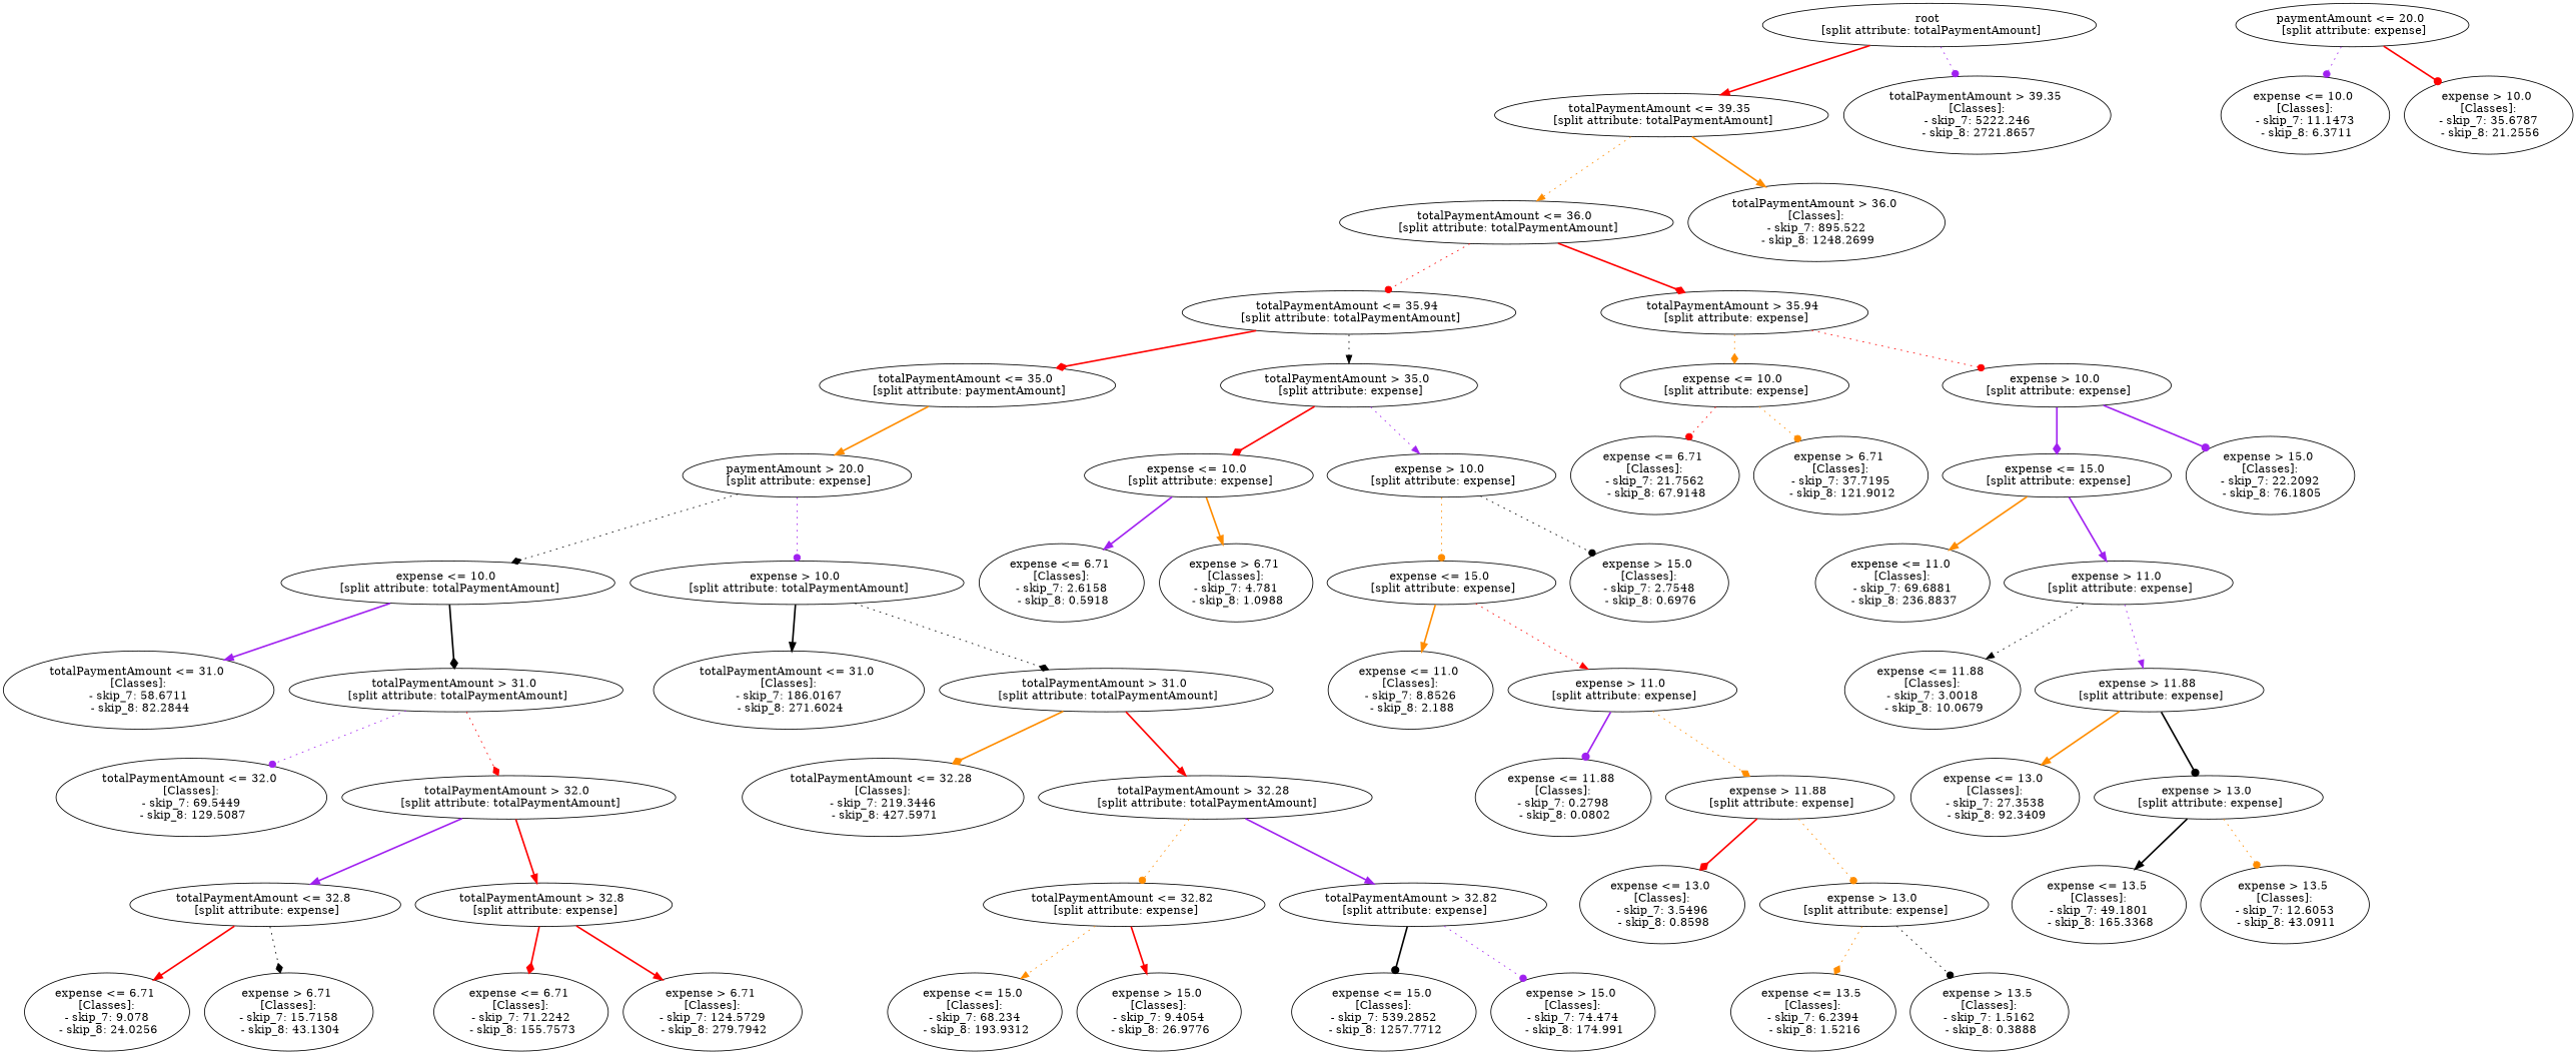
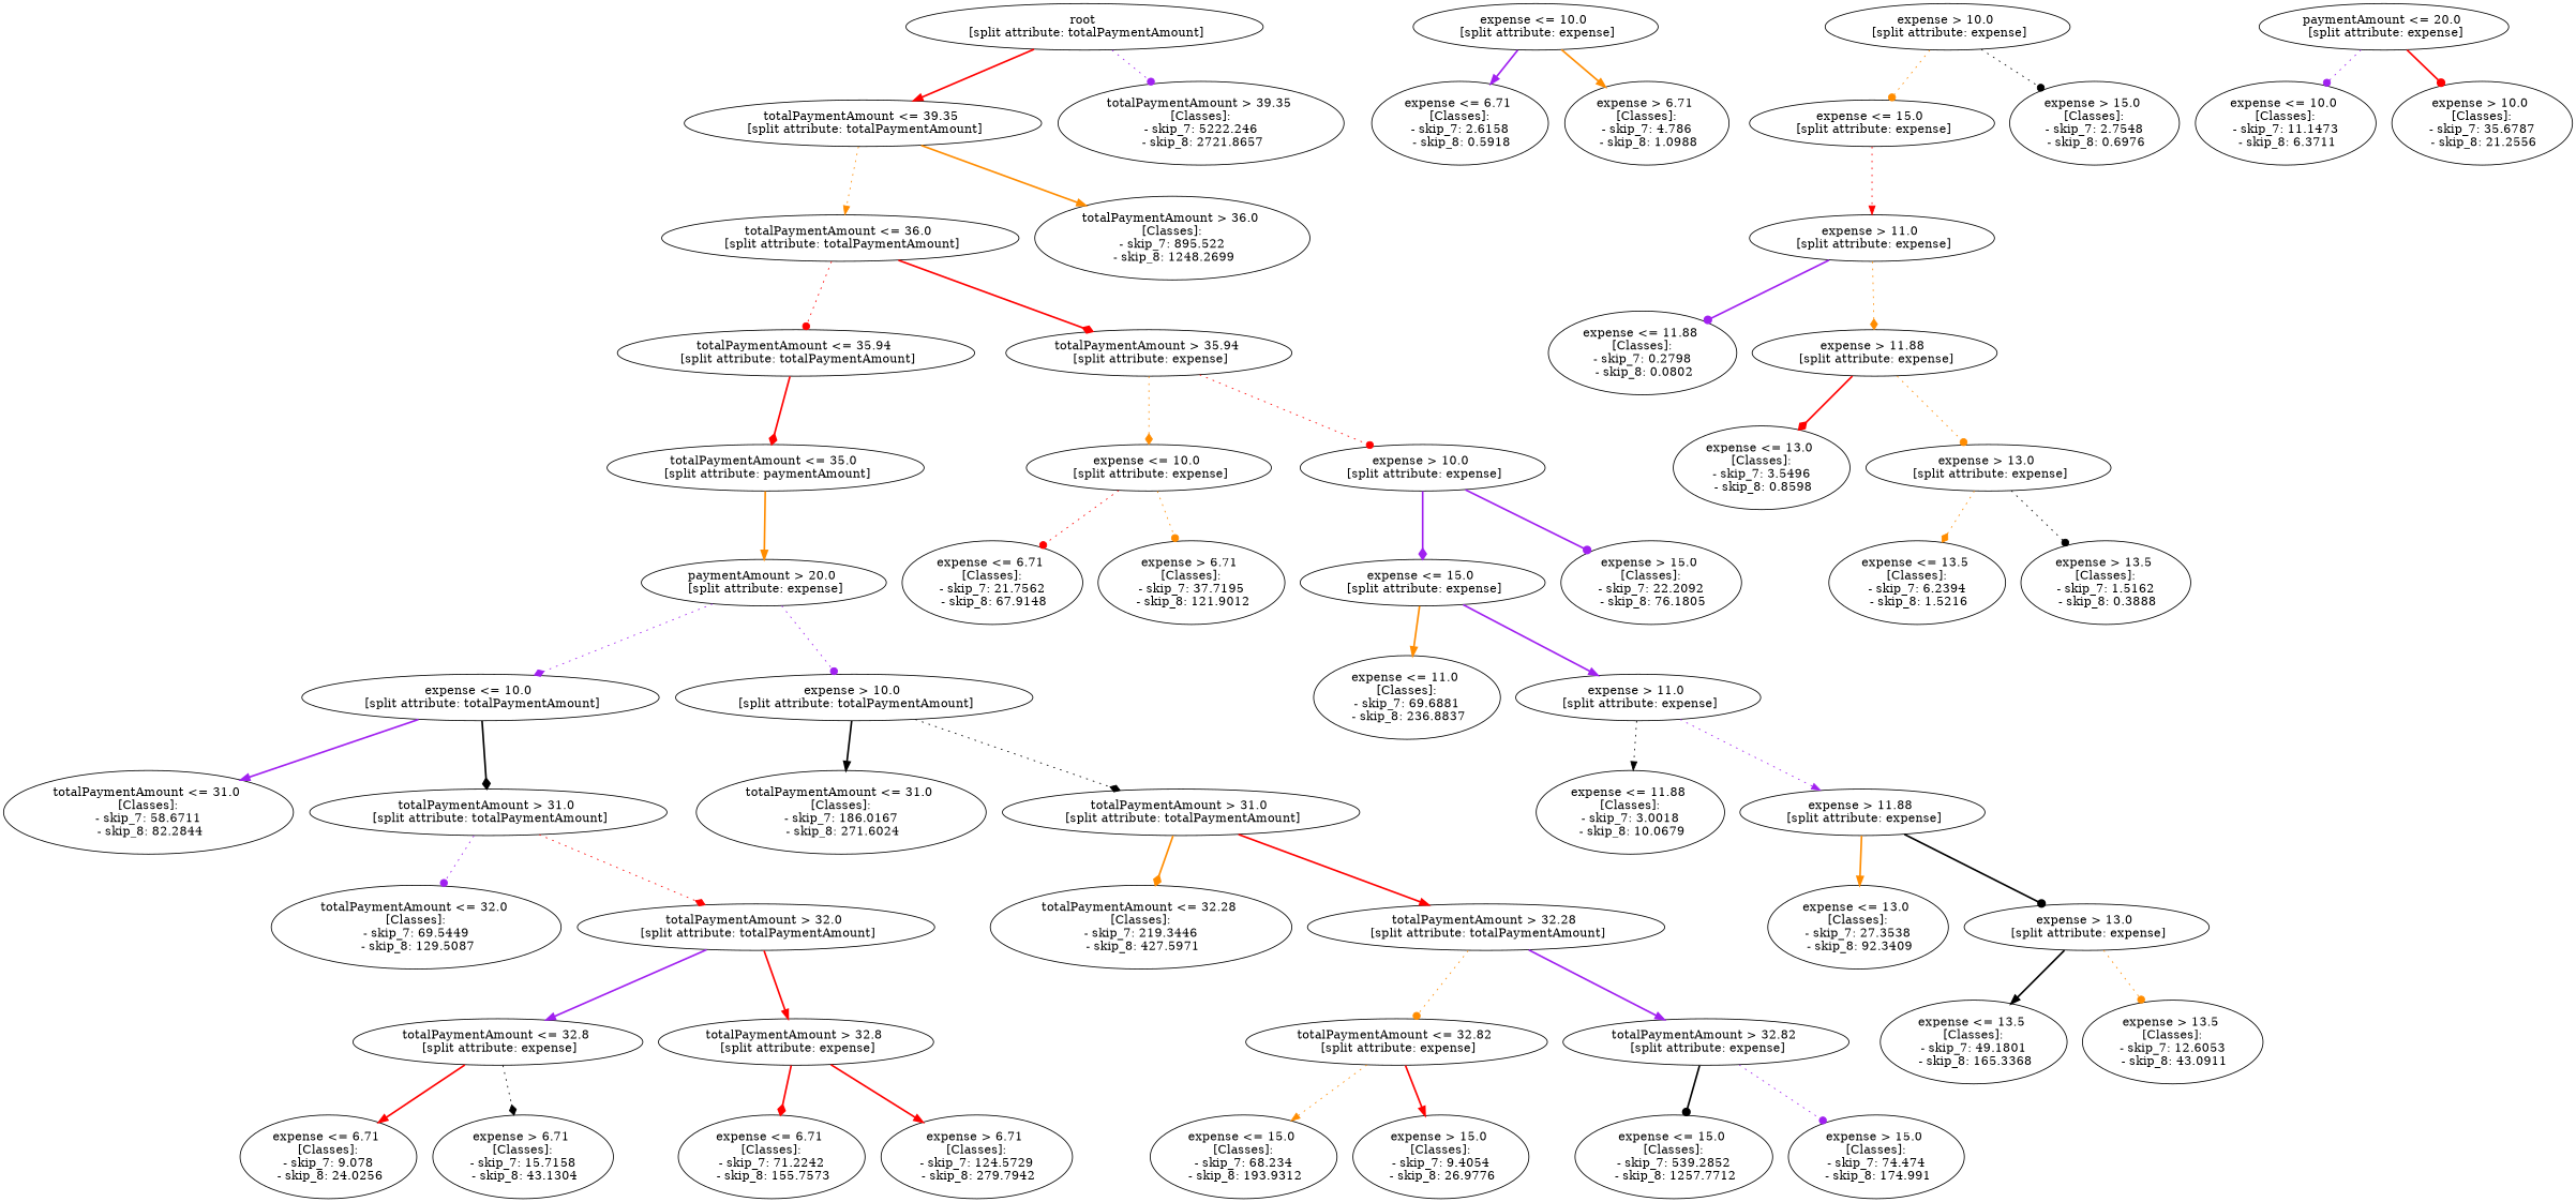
  digraph {
    edge [arrowhead=normal color=red style=bold]
    n1 [label="root \n [split attribute: totalPaymentAmount]"]
    n2 [label="totalPaymentAmount <= 39.35 \n [split attribute: totalPaymentAmount]"]
    n3 [label="totalPaymentAmount > 39.35 \n [Classes]: \n - skip_7: 5222.246 \n - skip_8: 2721.8657"]
    n4 [label="totalPaymentAmount <= 36.0 \n [split attribute: totalPaymentAmount]"]
    n5 [label="totalPaymentAmount > 36.0 \n [Classes]: \n - skip_7: 895.522 \n - skip_8: 1248.2699"]
    n6 [label="totalPaymentAmount <= 35.94 \n [split attribute: totalPaymentAmount]"]
    n7 [label="totalPaymentAmount > 35.94 \n [split attribute: expense]"]
    n8 [label="totalPaymentAmount <= 35.0 \n [split attribute: paymentAmount]"]
-   n9 [label="totalPaymentAmount > 35.0 \n [split attribute: expense]"]
    n10 [label="expense <= 10.0 \n [split attribute: expense]"]
    n11 [label="expense > 10.0 \n [split attribute: expense]"]
    n12 [label="paymentAmount > 20.0 \n [split attribute: expense]"]
    n13 [label="expense <= 10.0 \n [split attribute: expense]"]
    n14 [label="expense > 10.0 \n [split attribute: expense]"]
    n15 [label="paymentAmount <= 20.0 \n [split attribute: expense]"]
    n16 [label="expense <= 10.0 \n [Classes]: \n - skip_7: 11.1473 \n - skip_8: 6.3711"]
    n17 [label="expense > 10.0 \n [Classes]: \n - skip_7: 35.6787 \n - skip_8: 21.2556"]
    n18 [label="expense <= 10.0 \n [split attribute: totalPaymentAmount]"]
    n19 [label="expense > 10.0 \n [split attribute: totalPaymentAmount]"]
    n20 [label="totalPaymentAmount <= 31.0 \n [Classes]: \n - skip_7: 58.6711 \n - skip_8: 82.2844"]
    n21 [label="totalPaymentAmount > 31.0 \n [split attribute: totalPaymentAmount]"]
    n22 [label="totalPaymentAmount <= 31.0 \n [Classes]: \n - skip_7: 186.0167 \n - skip_8: 271.6024"]
    n23 [label="totalPaymentAmount > 31.0 \n [split attribute: totalPaymentAmount]"]
    n24 [label="totalPaymentAmount <= 32.0 \n [Classes]: \n - skip_7: 69.5449 \n - skip_8: 129.5087"]
    n25 [label="totalPaymentAmount > 32.0 \n [split attribute: totalPaymentAmount]"]
    n26 [label="totalPaymentAmount <= 32.8 \n [split attribute: expense]"]
    n27 [label="totalPaymentAmount > 32.8 \n [split attribute: expense]"]
    n28 [label="expense <= 6.71 \n [Classes]: \n - skip_7: 9.078 \n - skip_8: 24.0256"]
    n29 [label="expense > 6.71 \n [Classes]: \n - skip_7: 15.7158 \n - skip_8: 43.1304"]
    n30 [label="expense <= 6.71 \n [Classes]: \n - skip_7: 71.2242 \n - skip_8: 155.7573"]
    n31 [label="expense > 6.71 \n [Classes]: \n - skip_7: 124.5729 \n - skip_8: 279.7942"]
    n32 [label="totalPaymentAmount <= 32.28 \n [Classes]: \n - skip_7: 219.3446 \n - skip_8: 427.5971"]
    n33 [label="totalPaymentAmount > 32.28 \n [split attribute: totalPaymentAmount]"]
    n34 [label="totalPaymentAmount <= 32.82 \n [split attribute: expense]"]
    n35 [label="totalPaymentAmount > 32.82 \n [split attribute: expense]"]
    n36 [label="expense <= 15.0 \n [Classes]: \n - skip_7: 68.234 \n - skip_8: 193.9312"]
    n37 [label="expense > 15.0 \n [Classes]: \n - skip_7: 9.4054 \n - skip_8: 26.9776"]
    n38 [label="expense <= 15.0 \n [Classes]: \n - skip_7: 539.2852 \n - skip_8: 1257.7712"]
    n39 [label="expense > 15.0 \n [Classes]: \n - skip_7: 74.474 \n - skip_8: 174.991"]
    n40 [label="expense <= 6.71 \n [Classes]: \n - skip_7: 2.6158 \n - skip_8: 0.5918"]
-   n41 [label="expense > 6.71 \n [Classes]: \n - skip_7: 4.781 \n - skip_8: 1.0988"]
+   n41 [label="expense > 6.71 \n [Classes]: \n - skip_7: 4.786 \n - skip_8: 1.0988"]
    n42 [label="expense <= 15.0 \n [split attribute: expense]"]
    n43 [label="expense > 15.0 \n [Classes]: \n - skip_7: 2.7548 \n - skip_8: 0.6976"]
-   n44 [label="expense <= 11.0 \n [Classes]: \n - skip_7: 8.8526 \n - skip_8: 2.188"]
    n45 [label="expense > 11.0 \n [split attribute: expense]"]
    n46 [label="expense <= 11.88 \n [Classes]: \n - skip_7: 0.2798 \n - skip_8: 0.0802"]
    n47 [label="expense > 11.88 \n [split attribute: expense]"]
    n48 [label="expense <= 13.0 \n [Classes]: \n - skip_7: 3.5496 \n - skip_8: 0.8598"]
    n49 [label="expense > 13.0 \n [split attribute: expense]"]
    n50 [label="expense <= 13.5 \n [Classes]: \n - skip_7: 6.2394 \n - skip_8: 1.5216"]
    n51 [label="expense > 13.5 \n [Classes]: \n - skip_7: 1.5162 \n - skip_8: 0.3888"]
    n52 [label="expense <= 6.71 \n [Classes]: \n - skip_7: 21.7562 \n - skip_8: 67.9148"]
    n53 [label="expense > 6.71 \n [Classes]: \n - skip_7: 37.7195 \n - skip_8: 121.9012"]
    n54 [label="expense <= 15.0 \n [split attribute: expense]"]
    n55 [label="expense > 15.0 \n [Classes]: \n - skip_7: 22.2092 \n - skip_8: 76.1805"]
    n56 [label="expense <= 11.0 \n [Classes]: \n - skip_7: 69.6881 \n - skip_8: 236.8837"]
    n57 [label="expense > 11.0 \n [split attribute: expense]"]
    n58 [label="expense <= 11.88 \n [Classes]: \n - skip_7: 3.0018 \n - skip_8: 10.0679"]
    n59 [label="expense > 11.88 \n [split attribute: expense]"]
    n60 [label="expense <= 13.0 \n [Classes]: \n - skip_7: 27.3538 \n - skip_8: 92.3409"]
    n61 [label="expense > 13.0 \n [split attribute: expense]"]
    n62 [label="expense <= 13.5 \n [Classes]: \n - skip_7: 49.1801 \n - skip_8: 165.3368"]
    n63 [label="expense > 13.5 \n [Classes]: \n - skip_7: 12.6053 \n - skip_8: 43.0911"]
    n1 -> n2
    n1 -> n3 [arrowhead=dot color=purple style=dotted]
    n2 -> n4 [color=darkorange style=dotted]
    n2 -> n5 [color=darkorange]
    n4 -> n6 [arrowhead=dot style=dotted]
    n4 -> n7 [arrowhead=diamond]
    n6 -> n8 [arrowhead=diamond]
-   n6 -> n9 [color=black style=dotted]
    n7 -> n10 [arrowhead=diamond color=darkorange style=dotted]
    n7 -> n11 [arrowhead=dot style=dotted]
    n8 -> n12 [color=darkorange]
-   n9 -> n13 [arrowhead=diamond]
-   n9 -> n14 [color=purple style=dotted]
    n10 -> n52 [arrowhead=dot style=dotted]
    n10 -> n53 [arrowhead=dot color=darkorange style=dotted]
    n11 -> n54 [arrowhead=diamond color=purple]
    n11 -> n55 [arrowhead=dot color=purple]
-   n12 -> n18 [arrowhead=diamond color=black style=dotted]
+   n12 -> n18 [arrowhead=diamond color=purple style=dotted]
    n12 -> n19 [arrowhead=dot color=purple style=dotted]
    n13 -> n40 [color=purple]
    n13 -> n41 [color=darkorange]
    n14 -> n42 [arrowhead=dot color=darkorange style=dotted]
    n14 -> n43 [arrowhead=dot color=black style=dotted]
    n15 -> n16 [arrowhead=dot color=purple style=dotted]
    n15 -> n17 [arrowhead=dot]
    n18 -> n20 [color=purple]
    n18 -> n21 [arrowhead=diamond color=black]
    n19 -> n22 [color=black]
    n19 -> n23 [arrowhead=diamond color=black style=dotted]
    n21 -> n24 [arrowhead=dot color=purple style=dotted]
    n21 -> n25 [arrowhead=diamond style=dotted]
    n23 -> n32 [arrowhead=diamond color=darkorange]
    n23 -> n33
    n25 -> n26 [color=purple]
    n25 -> n27
    n26 -> n28
    n26 -> n29 [arrowhead=diamond color=black style=dotted]
    n27 -> n30 [arrowhead=diamond]
    n27 -> n31
    n33 -> n34 [arrowhead=dot color=darkorange style=dotted]
    n33 -> n35 [color=purple]
    n34 -> n36 [color=darkorange style=dotted]
    n34 -> n37
    n35 -> n38 [arrowhead=dot color=black]
    n35 -> n39 [arrowhead=dot color=purple style=dotted]
-   n42 -> n44 [color=darkorange]
    n42 -> n45 [style=dotted]
    n45 -> n46 [arrowhead=dot color=purple]
    n45 -> n47 [arrowhead=diamond color=darkorange style=dotted]
    n47 -> n48 [arrowhead=diamond]
    n47 -> n49 [arrowhead=dot color=darkorange style=dotted]
    n49 -> n50 [arrowhead=diamond color=darkorange style=dotted]
    n49 -> n51 [arrowhead=dot color=black style=dotted]
    n54 -> n56 [color=darkorange]
    n54 -> n57 [color=purple]
    n57 -> n58 [color=black style=dotted]
    n57 -> n59 [color=purple style=dotted]
    n59 -> n60 [color=darkorange]
    n59 -> n61 [arrowhead=dot color=black]
    n61 -> n62 [color=black]
    n61 -> n63 [arrowhead=dot color=darkorange style=dotted]
  }
